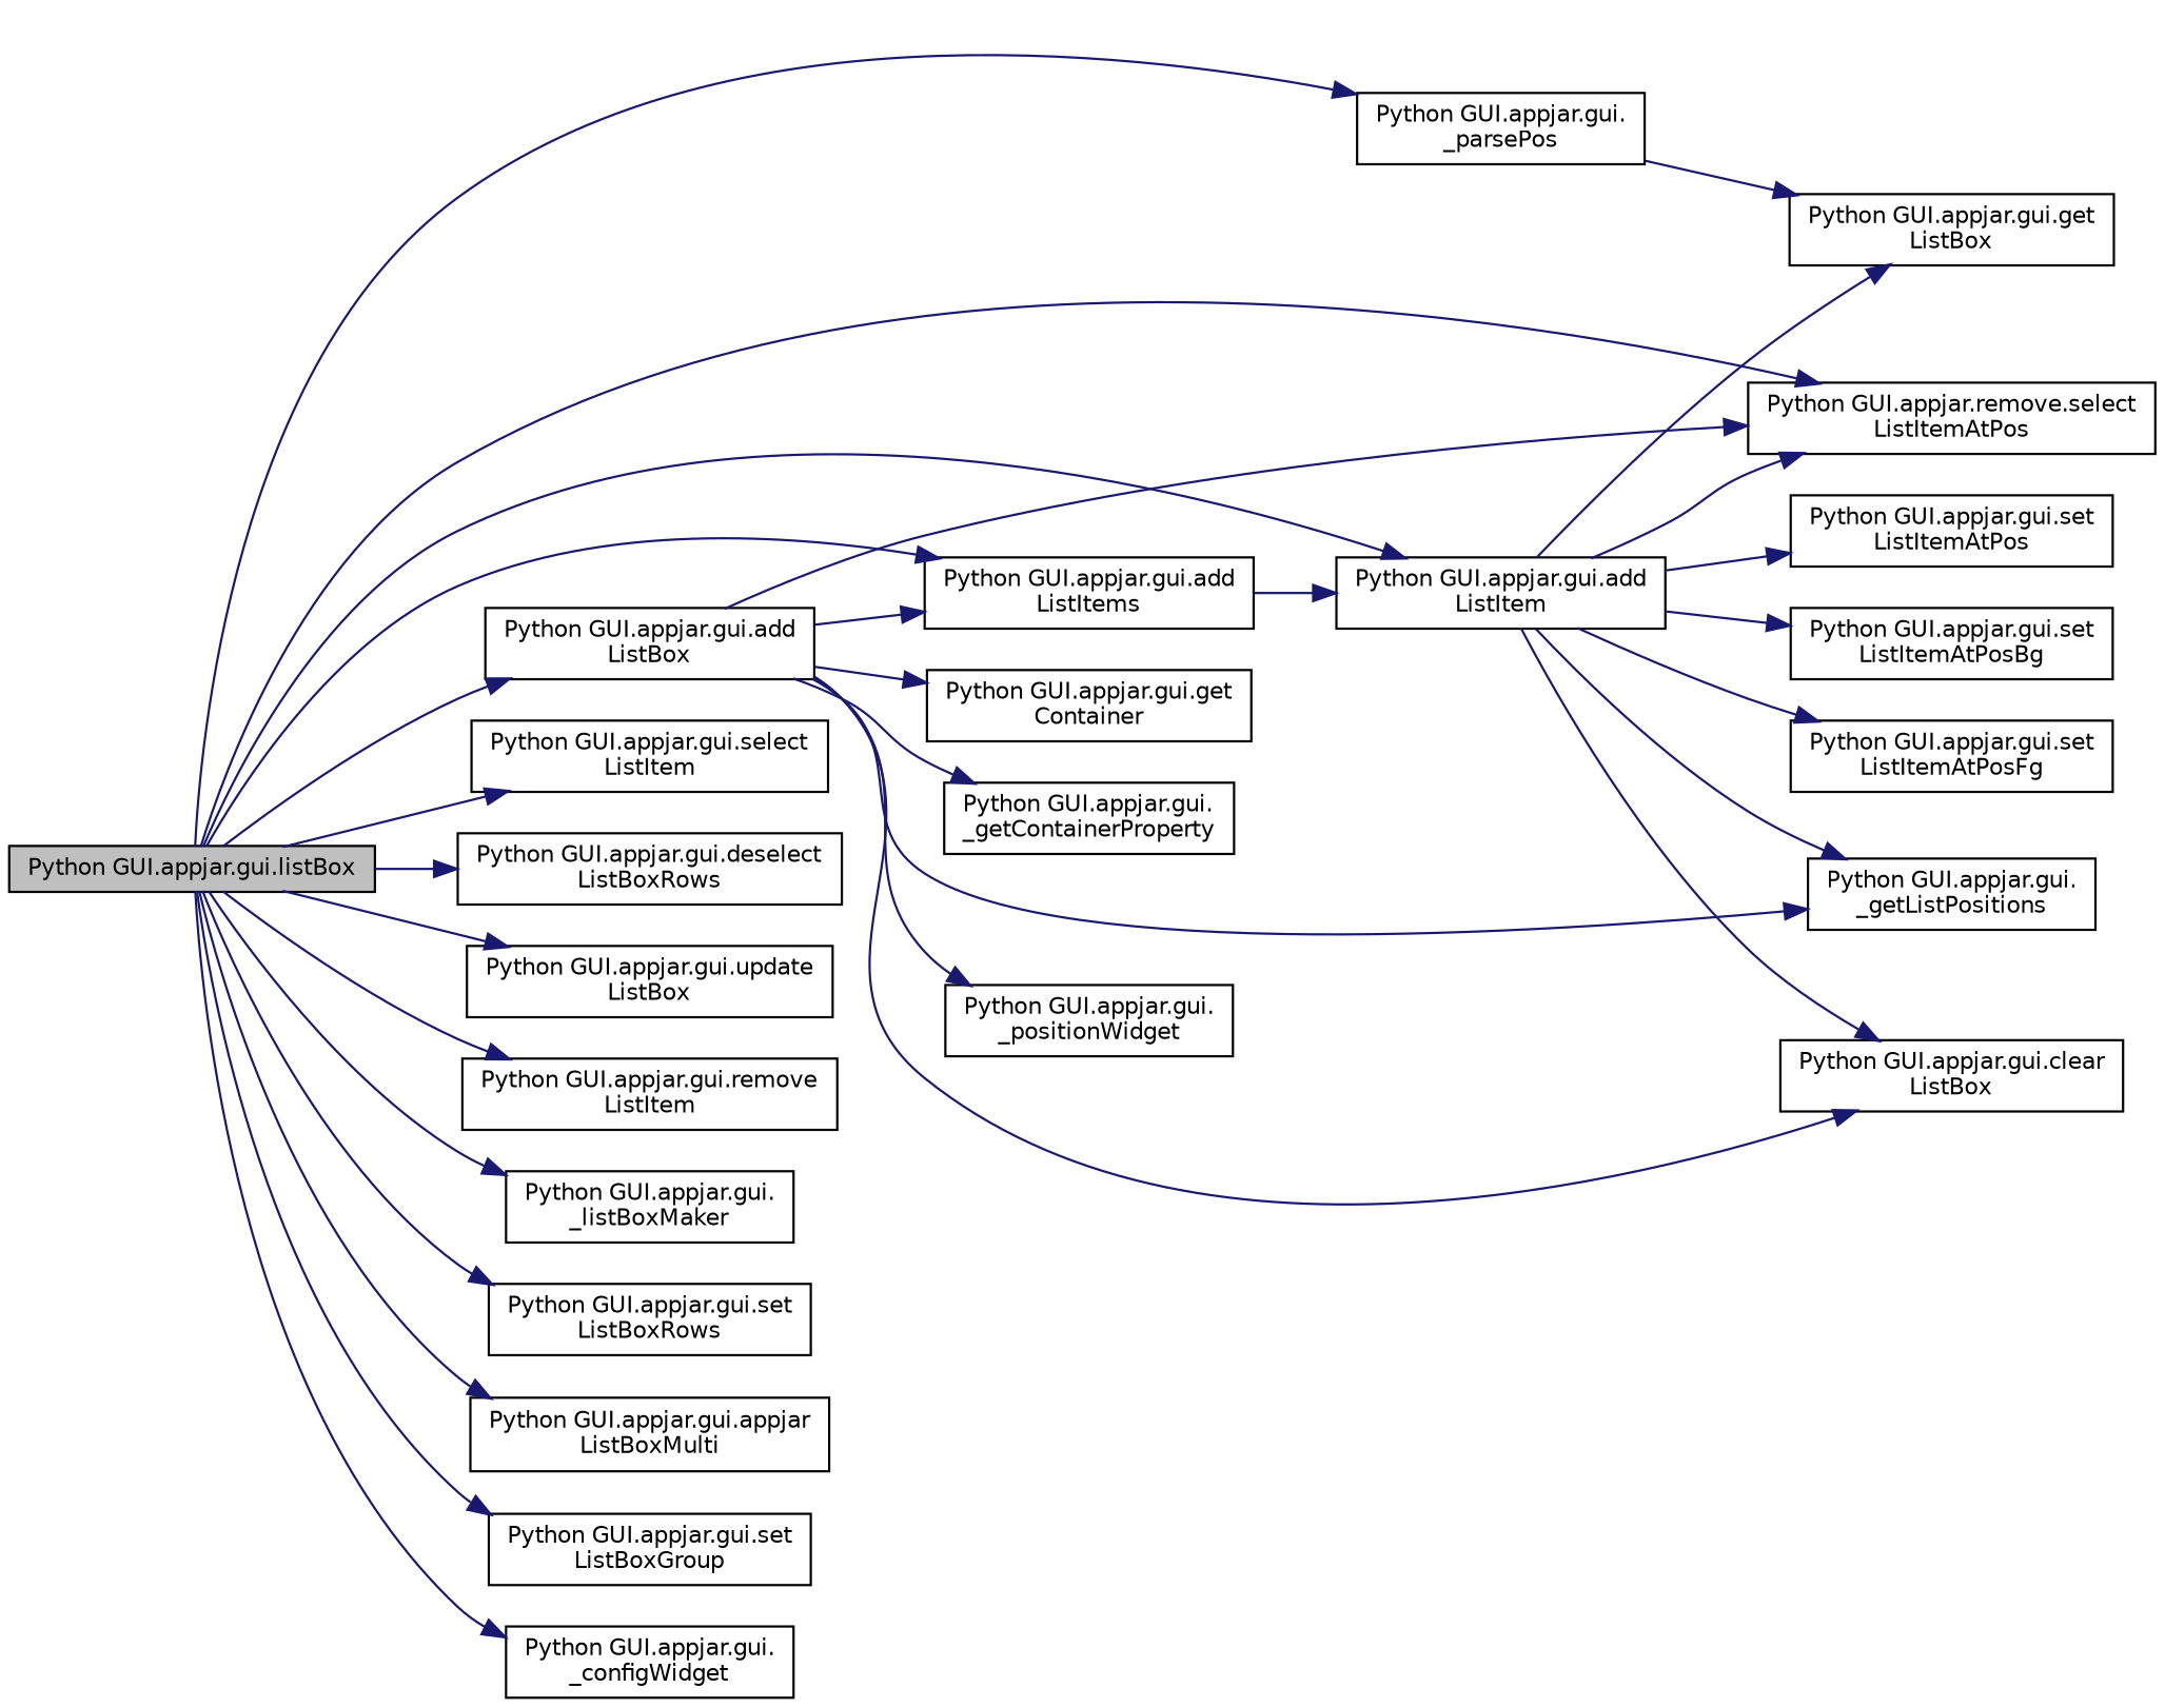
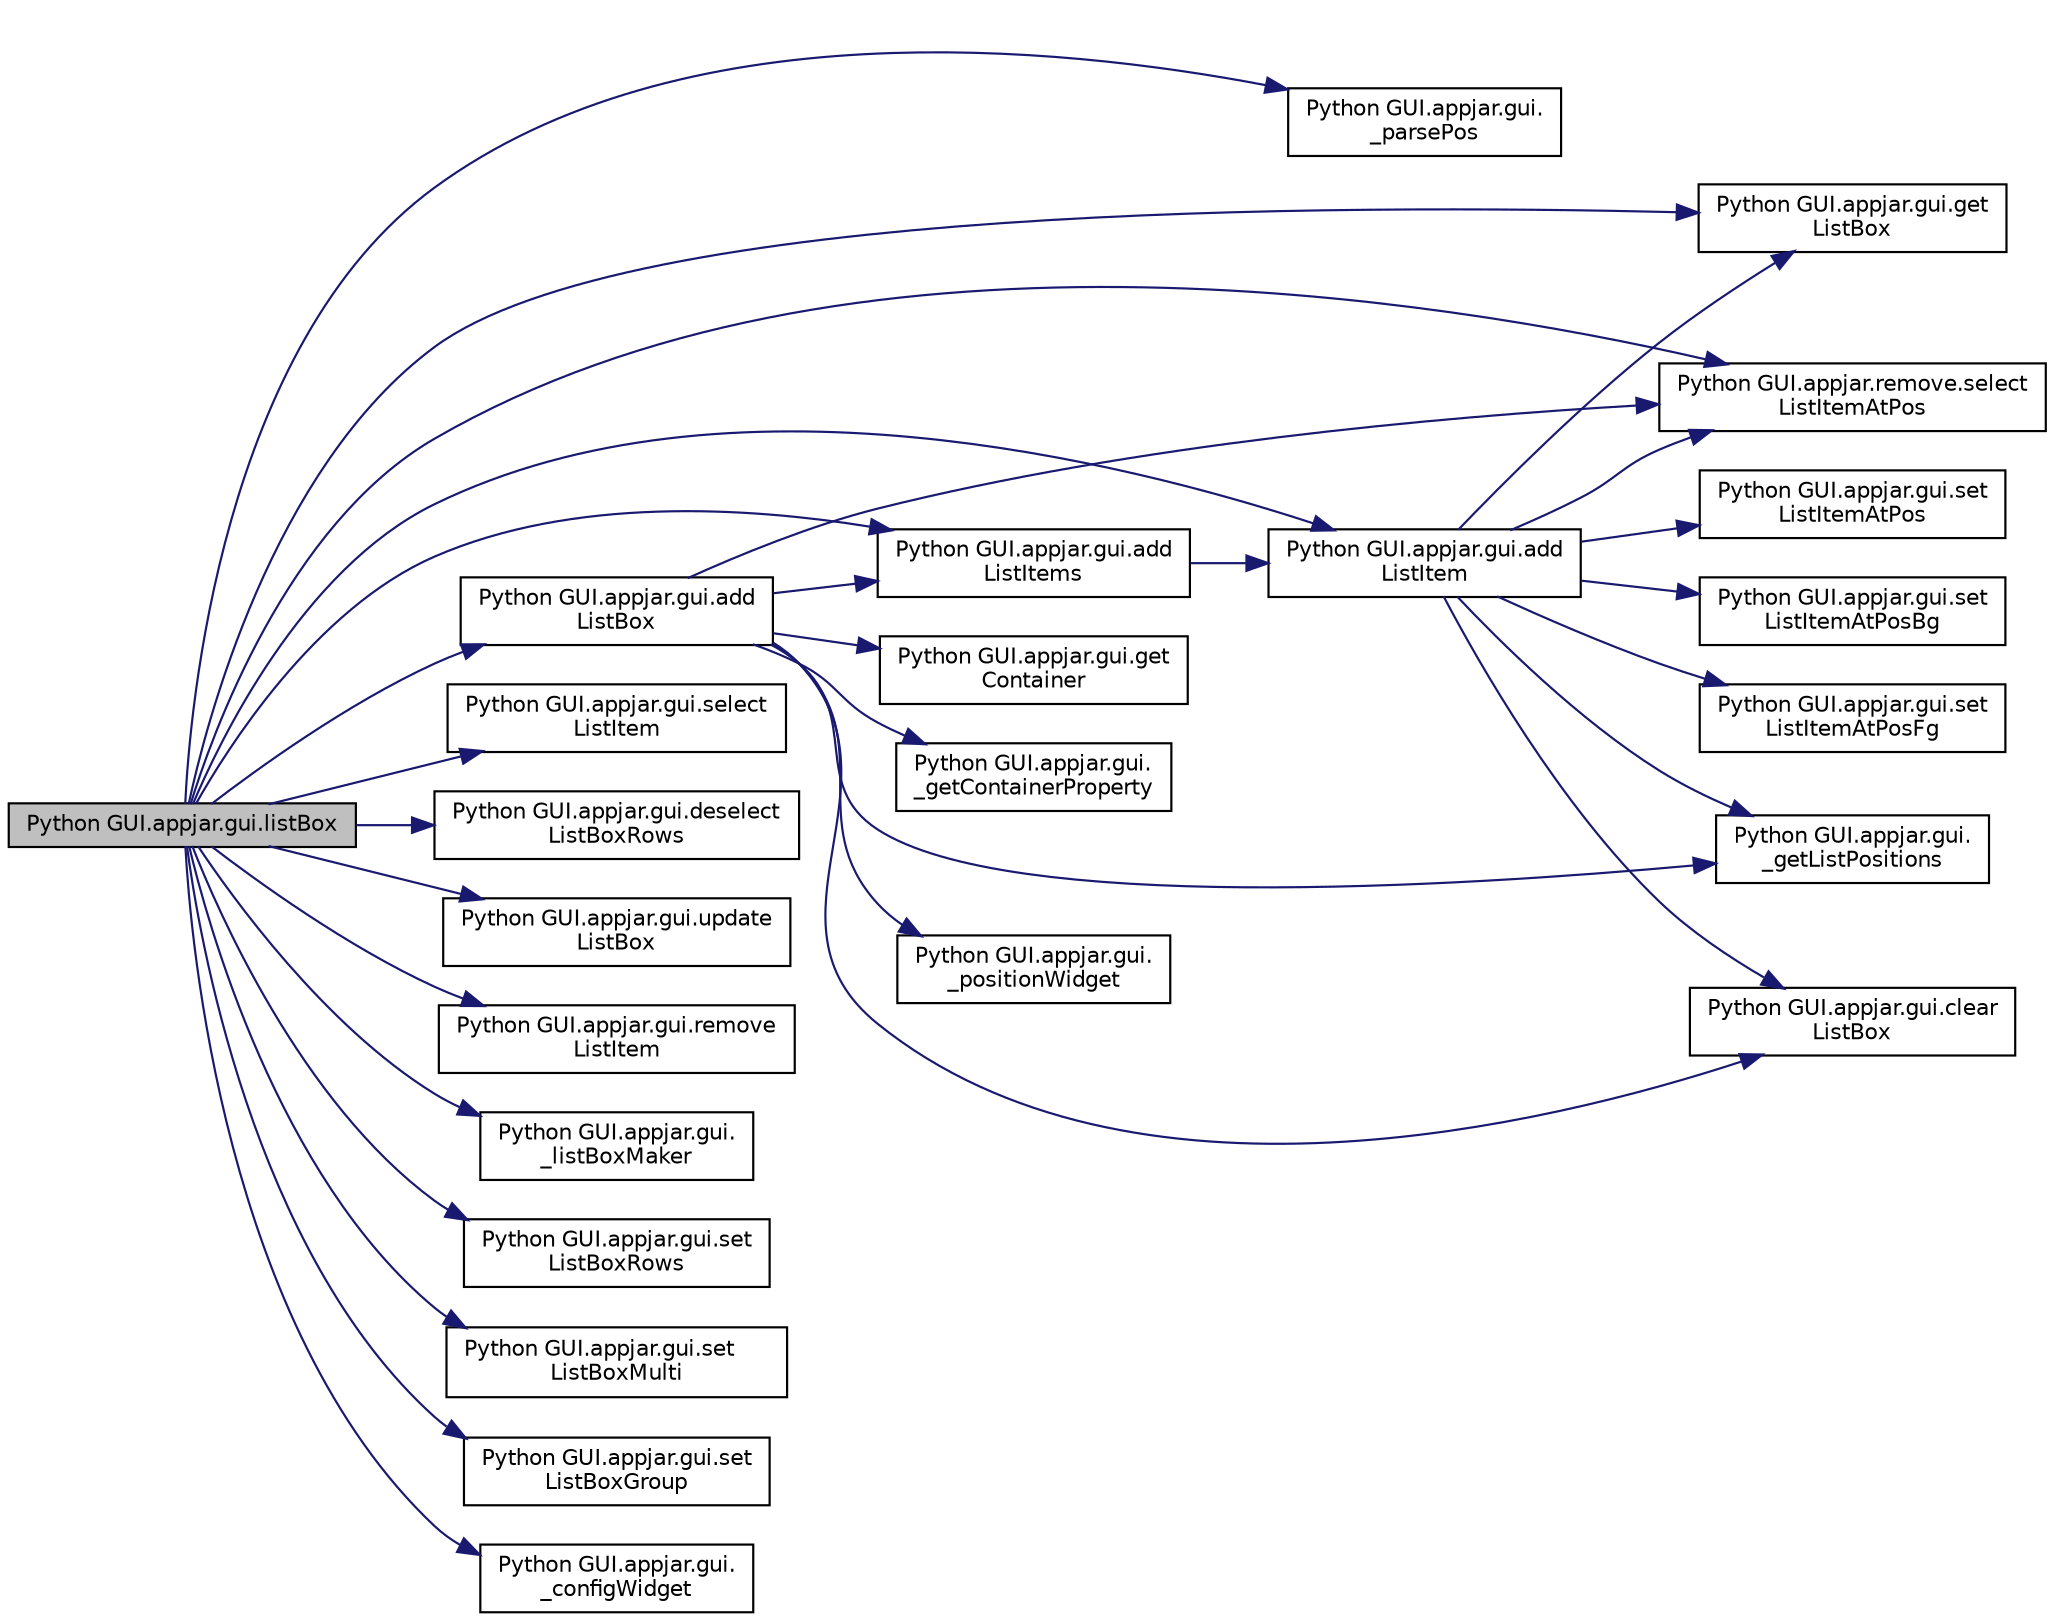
  digraph {
    rankdir=LR
    node [color=black fillcolor=white fontname=Helvetica fontsize=10 shape=record style=filled]
    edge [color=midnightblue fontname=Helvetica fontsize=10 labelfontname=Helvetica labelfontsize=10 style=solid]
    n1 [fillcolor=grey75 fontcolor=black height=0.2 label="Python GUI.appjar.gui.listBox" width=0.4]
    n2 [height=0.2 label="Python GUI.appjar.remove.select\lListItemAtPos" width=0.4]
    n3 [height=0.2 label="Python GUI.appjar.gui.select\lListItem" width=0.4]
    n4 [height=0.2 label="Python GUI.appjar.gui.deselect\lListBoxRows" width=0.4]
    n5 [height=0.2 label="Python GUI.appjar.gui.update\lListBox" width=0.4]
    n6 [height=0.2 label="Python GUI.appjar.gui.remove\lListItem" width=0.4]
    n7 [height=0.2 label="Python GUI.appjar.gui.add\lListItems" width=0.4]
    n8 [height=0.2 label="Python GUI.appjar.gui.add\lListItem" width=0.4]
    n9 [height=0.2 label="Python GUI.appjar.gui.get\lListBox" width=0.4]
    n10 [height=0.2 label="Python GUI.appjar.gui.\l_parsePos" width=0.4]
    n11 [height=0.2 label="Python GUI.appjar.gui.\l_listBoxMaker" width=0.4]
    n12 [height=0.2 label="Python GUI.appjar.gui.set\lListBoxRows" width=0.4]
-   n13 [height=0.2 label="Python GUI.appjar.gui.appjar\lListBoxMulti" width=0.4]
+   n13 [height=0.2 label="Python GUI.appjar.gui.set\lListBoxMulti" width=0.4]
    n14 [height=0.2 label="Python GUI.appjar.gui.set\lListBoxGroup" width=0.4]
    n15 [height=0.2 label="Python GUI.appjar.gui.\l_configWidget" width=0.4]
    n16 [height=0.2 label="Python GUI.appjar.gui.add\lListBox" width=0.4]
    n17 [height=0.2 label="Python GUI.appjar.gui.\l_getListPositions" width=0.4]
    n18 [height=0.2 label="Python GUI.appjar.gui.set\lListItemAtPos" width=0.4]
    n19 [height=0.2 label="Python GUI.appjar.gui.set\lListItemAtPosBg" width=0.4]
    n20 [height=0.2 label="Python GUI.appjar.gui.set\lListItemAtPosFg" width=0.4]
    n21 [height=0.2 label="Python GUI.appjar.gui.clear\lListBox" width=0.4]
    n22 [height=0.2 label="Python GUI.appjar.gui.get\lContainer" width=0.4]
    n23 [height=0.2 label="Python GUI.appjar.gui.\l_getContainerProperty" width=0.4]
    n24 [height=0.2 label="Python GUI.appjar.gui.\l_positionWidget" width=0.4]
    n1 -> n2
    n1 -> n3
    n1 -> n4
    n1 -> n5
    n1 -> n6
    n1 -> n7
    n1 -> n8
-   n10 -> n9
+   n1 -> n9
    n1 -> n10
    n1 -> n11
    n1 -> n12
    n1 -> n13
    n1 -> n14
    n1 -> n15
    n1 -> n16
    n7 -> n8
    n8 -> n2
    n8 -> n9
    n8 -> n17
    n8 -> n18
    n8 -> n19
    n8 -> n20
    n8 -> n21
    n16 -> n2
    n16 -> n7
    n16 -> n17
    n16 -> n21
    n16 -> n22
    n16 -> n23
    n16 -> n24
  }
